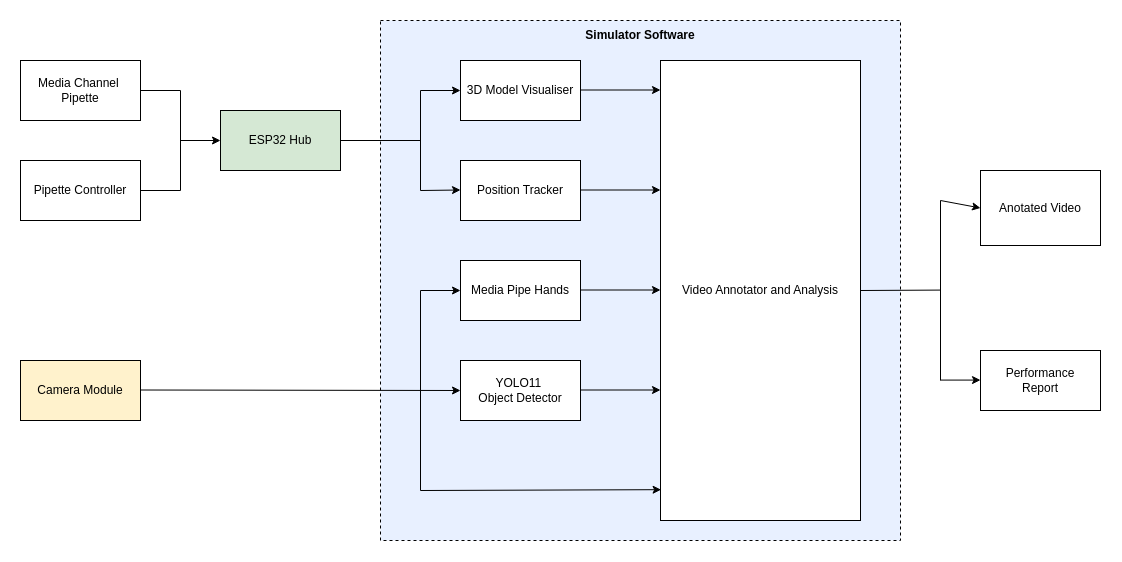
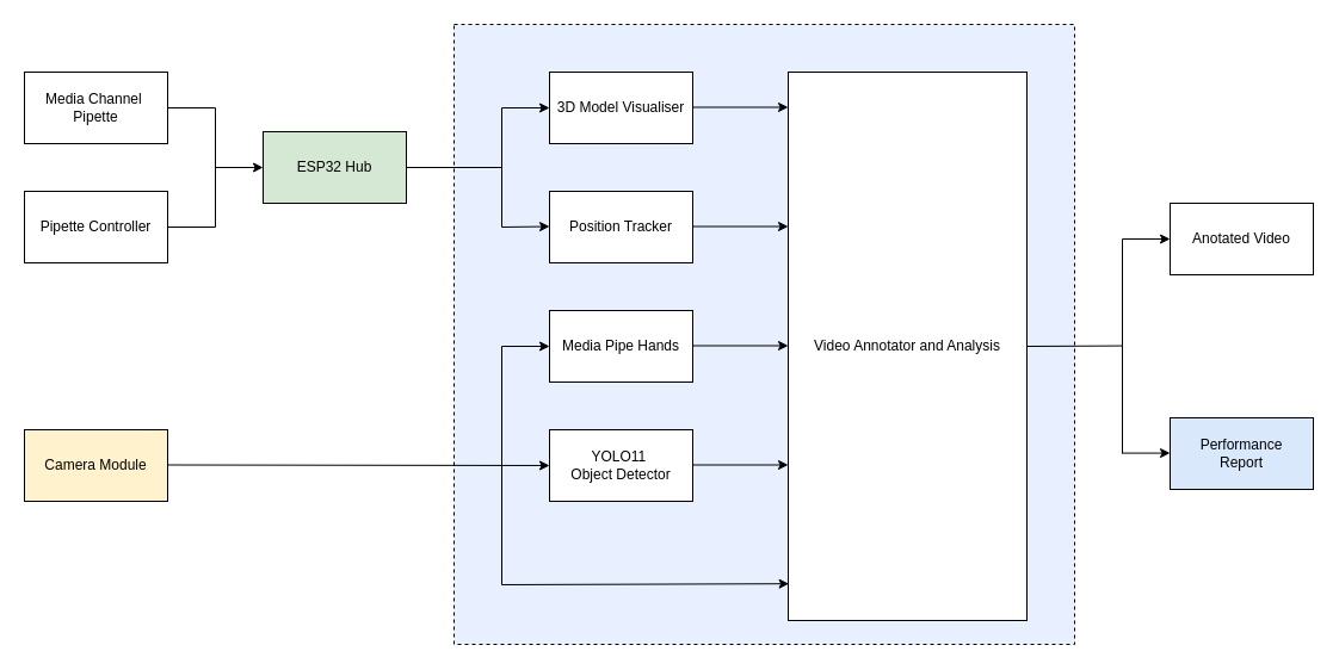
  <mxCell id="0" />
  <mxCell id="1" parent="0" />
  <mxCell id="2" value="" style="rounded=0;whiteSpace=wrap;html=1;fillColor=#E8F0FF;dashed=1;strokeColor=#000000;strokeWidth=1;" parent="1" vertex="1"><mxGeometry x="380" y="20" width="520" height="520" as="geometry" /></mxCell>
  <mxCell id="3" value="Media Channel&amp;nbsp;&lt;br&gt;Pipette" style="rounded=0;whiteSpace=wrap;html=1;" parent="1" vertex="1"><mxGeometry x="20" y="60" width="120" height="60" as="geometry" /></mxCell>
  <mxCell id="4" value="Pipette Controller" style="rounded=0;whiteSpace=wrap;html=1;" parent="1" vertex="1"><mxGeometry x="20" y="160" width="120" height="60" as="geometry" /></mxCell>
  <mxCell id="5" value="Camera Module" style="rounded=0;whiteSpace=wrap;html=1;fillColor=#fff2cc;" parent="1" vertex="1"><mxGeometry x="20" y="360" width="120" height="60" as="geometry" /></mxCell>
  <mxCell id="6" value="ESP32 Hub" style="rounded=0;whiteSpace=wrap;html=1;fillColor=#d5e8d4;" parent="1" vertex="1"><mxGeometry x="220" y="110" width="120" height="60" as="geometry" /></mxCell>
  <mxCell id="7" style="edgeStyle=orthogonalEdgeStyle;rounded=0;orthogonalLoop=1;jettySize=auto;html=1;exitX=0.5;exitY=1;exitDx=0;exitDy=0;" parent="1" source="4" target="4" edge="1"><mxGeometry relative="1" as="geometry" /></mxCell>
  <mxCell id="8" value="" style="endArrow=none;html=1;rounded=0;exitX=1;exitY=0.5;exitDx=0;exitDy=0;" parent="1" source="3" edge="1"><mxGeometry width="50" height="50" relative="1" as="geometry"><mxPoint x="620" y="320" as="sourcePoint" /><mxPoint x="180" y="90" as="targetPoint" /></mxGeometry></mxCell>
  <mxCell id="9" value="" style="endArrow=none;html=1;rounded=0;exitX=1;exitY=0.5;exitDx=0;exitDy=0;" parent="1" source="4" edge="1"><mxGeometry width="50" height="50" relative="1" as="geometry"><mxPoint x="150" y="189.5" as="sourcePoint" /><mxPoint x="180" y="190" as="targetPoint" /></mxGeometry></mxCell>
  <mxCell id="10" value="3D Model Visualiser" style="rounded=0;whiteSpace=wrap;html=1;" parent="1" vertex="1"><mxGeometry x="460" y="60" width="120" height="60" as="geometry" /></mxCell>
  <mxCell id="11" value="Position Tracker" style="rounded=0;whiteSpace=wrap;html=1;" parent="1" vertex="1"><mxGeometry x="460" y="160" width="120" height="60" as="geometry" /></mxCell>
  <mxCell id="12" value="Media Pipe Hands" style="rounded=0;whiteSpace=wrap;html=1;" parent="1" vertex="1"><mxGeometry x="460" y="260" width="120" height="60" as="geometry" /></mxCell>
  <mxCell id="13" value="YOLO11&amp;nbsp;&lt;br&gt;Object Detector" style="rounded=0;whiteSpace=wrap;html=1;" parent="1" vertex="1"><mxGeometry x="460" y="360" width="120" height="60" as="geometry" /></mxCell>
  <mxCell id="14" value="" style="endArrow=none;html=1;rounded=0;entryX=1;entryY=0.5;entryDx=0;entryDy=0;exitX=0;exitY=0.5;exitDx=0;exitDy=0;startArrow=classic;startFill=1;" parent="1" source="13" edge="1"><mxGeometry width="50" height="50" relative="1" as="geometry"><mxPoint x="400" y="389.5" as="sourcePoint" /><mxPoint x="140" y="389.5" as="targetPoint" /></mxGeometry></mxCell>
  <mxCell id="15" value="" style="endArrow=none;html=1;rounded=0;" parent="1" edge="1"><mxGeometry width="50" height="50" relative="1" as="geometry"><mxPoint x="420" y="390" as="sourcePoint" /><mxPoint x="420" y="290" as="targetPoint" /></mxGeometry></mxCell>
  <mxCell id="16" value="" style="endArrow=classic;html=1;rounded=0;entryX=0;entryY=0.5;entryDx=0;entryDy=0;" parent="1" target="12" edge="1"><mxGeometry width="50" height="50" relative="1" as="geometry"><mxPoint x="420" y="290" as="sourcePoint" /><mxPoint x="570" y="280" as="targetPoint" /></mxGeometry></mxCell>
  <mxCell id="17" value="" style="endArrow=classic;html=1;rounded=0;entryX=0;entryY=0.5;entryDx=0;entryDy=0;" parent="1" target="10" edge="1"><mxGeometry width="50" height="50" relative="1" as="geometry"><mxPoint x="420" y="90" as="sourcePoint" /><mxPoint x="570" y="270" as="targetPoint" /></mxGeometry></mxCell>
  <mxCell id="18" value="" style="endArrow=none;html=1;rounded=0;" parent="1" edge="1"><mxGeometry width="50" height="50" relative="1" as="geometry"><mxPoint x="420" y="190" as="sourcePoint" /><mxPoint x="420" y="90" as="targetPoint" /></mxGeometry></mxCell>
  <mxCell id="19" value="" style="endArrow=classic;html=1;rounded=0;entryX=0;entryY=0.5;entryDx=0;entryDy=0;" parent="1" edge="1"><mxGeometry width="50" height="50" relative="1" as="geometry"><mxPoint x="420" y="190" as="sourcePoint" /><mxPoint x="460" y="189.5" as="targetPoint" /></mxGeometry></mxCell>
  <mxCell id="20" value="" style="endArrow=none;html=1;rounded=0;entryX=1;entryY=0.5;entryDx=0;entryDy=0;" parent="1" target="6" edge="1"><mxGeometry width="50" height="50" relative="1" as="geometry"><mxPoint x="420" y="140" as="sourcePoint" /><mxPoint x="670" y="270" as="targetPoint" /></mxGeometry></mxCell>
  <mxCell id="21" value="Video Annotator and Analysis" style="rounded=0;whiteSpace=wrap;html=1;" parent="1" vertex="1"><mxGeometry x="660" y="60" width="200" height="460" as="geometry" /></mxCell>
  <mxCell id="22" value="" style="endArrow=none;html=1;rounded=0;" parent="1" edge="1"><mxGeometry width="50" height="50" relative="1" as="geometry"><mxPoint x="420" y="490" as="sourcePoint" /><mxPoint x="420" y="390" as="targetPoint" /></mxGeometry></mxCell>
  <mxCell id="23" value="" style="endArrow=classic;html=1;rounded=0;entryX=0.003;entryY=0.933;entryDx=0;entryDy=0;entryPerimeter=0;" parent="1" target="21" edge="1"><mxGeometry width="50" height="50" relative="1" as="geometry"><mxPoint x="420" y="490" as="sourcePoint" /><mxPoint x="460" y="490" as="targetPoint" /></mxGeometry></mxCell>
  <mxCell id="24" value="" style="endArrow=classic;html=1;rounded=0;" parent="1" edge="1"><mxGeometry width="50" height="50" relative="1" as="geometry"><mxPoint x="580" y="89.5" as="sourcePoint" /><mxPoint x="660" y="89.5" as="targetPoint" /></mxGeometry></mxCell>
  <mxCell id="25" value="" style="endArrow=classic;html=1;rounded=0;" parent="1" edge="1"><mxGeometry width="50" height="50" relative="1" as="geometry"><mxPoint x="580" y="189.5" as="sourcePoint" /><mxPoint x="660" y="189.5" as="targetPoint" /></mxGeometry></mxCell>
  <mxCell id="26" value="" style="endArrow=classic;html=1;rounded=0;" parent="1" edge="1"><mxGeometry width="50" height="50" relative="1" as="geometry"><mxPoint x="580" y="289.5" as="sourcePoint" /><mxPoint x="660" y="289.5" as="targetPoint" /></mxGeometry></mxCell>
  <mxCell id="27" value="" style="endArrow=classic;html=1;rounded=0;" parent="1" edge="1"><mxGeometry width="50" height="50" relative="1" as="geometry"><mxPoint x="580" y="389.5" as="sourcePoint" /><mxPoint x="660" y="389.5" as="targetPoint" /></mxGeometry></mxCell>
- <mxCell id="28" value="&lt;b&gt;Simulator Software&lt;/b&gt;" style="text;html=1;strokeColor=none;fillColor=none;align=center;verticalAlign=middle;whiteSpace=wrap;rounded=0;" parent="1" vertex="1"><mxGeometry x="580" y="20" width="120" height="30" as="geometry" /></mxCell>
  <mxCell id="29" value="" style="endArrow=none;html=1;rounded=0;" parent="1" edge="1"><mxGeometry width="50" height="50" relative="1" as="geometry"><mxPoint x="180" y="190" as="sourcePoint" /><mxPoint x="180" y="90" as="targetPoint" /></mxGeometry></mxCell>
  <mxCell id="30" value="" style="endArrow=classic;html=1;rounded=0;entryX=0;entryY=0.5;entryDx=0;entryDy=0;" parent="1" target="6" edge="1"><mxGeometry width="50" height="50" relative="1" as="geometry"><mxPoint x="180" y="140" as="sourcePoint" /><mxPoint x="670" y="370" as="targetPoint" /></mxGeometry></mxCell>
- <mxCell id="31" value="Anotated Video" style="rounded=0;whiteSpace=wrap;html=1;" vertex="1" parent="1"><mxGeometry x="980" y="170" width="120" height="75" as="geometry" /></mxCell>
- <mxCell id="32" value="Performance&lt;br&gt;Report" style="rounded=0;whiteSpace=wrap;html=1;" vertex="1" parent="1"><mxGeometry x="980" y="350" width="120" height="60" as="geometry" /></mxCell>
+ <mxCell id="31" value="Anotated Video" style="rounded=0;whiteSpace=wrap;html=1;" vertex="1" parent="1"><mxGeometry x="980" y="170" width="120" height="60" as="geometry" /></mxCell>
+ <mxCell id="32" value="Performance&lt;br&gt;Report" style="rounded=0;whiteSpace=wrap;html=1;fillColor=#dae8fc;" vertex="1" parent="1"><mxGeometry x="980" y="350" width="120" height="60" as="geometry" /></mxCell>
  <mxCell id="33" value="" style="endArrow=none;html=1;rounded=0;" edge="1" parent="1"><mxGeometry width="50" height="50" relative="1" as="geometry"><mxPoint x="940" y="380" as="sourcePoint" /><mxPoint x="940" y="200" as="targetPoint" /></mxGeometry></mxCell>
  <mxCell id="34" value="" style="endArrow=classic;html=1;rounded=0;entryX=0;entryY=0.5;entryDx=0;entryDy=0;" edge="1" parent="1" target="31"><mxGeometry width="50" height="50" relative="1" as="geometry"><mxPoint x="940" y="200" as="sourcePoint" /><mxPoint x="610" y="230" as="targetPoint" /></mxGeometry></mxCell>
  <mxCell id="35" value="" style="endArrow=classic;html=1;rounded=0;entryX=0;entryY=0.5;entryDx=0;entryDy=0;" edge="1" parent="1"><mxGeometry width="50" height="50" relative="1" as="geometry"><mxPoint x="940" y="379.58" as="sourcePoint" /><mxPoint x="980" y="379.58" as="targetPoint" /></mxGeometry></mxCell>
  <mxCell id="36" value="" style="endArrow=none;html=1;rounded=0;exitX=1;exitY=0.5;exitDx=0;exitDy=0;" edge="1" parent="1" source="21"><mxGeometry width="50" height="50" relative="1" as="geometry"><mxPoint x="860" y="289.58" as="sourcePoint" /><mxPoint x="940" y="289.58" as="targetPoint" /></mxGeometry></mxCell>
